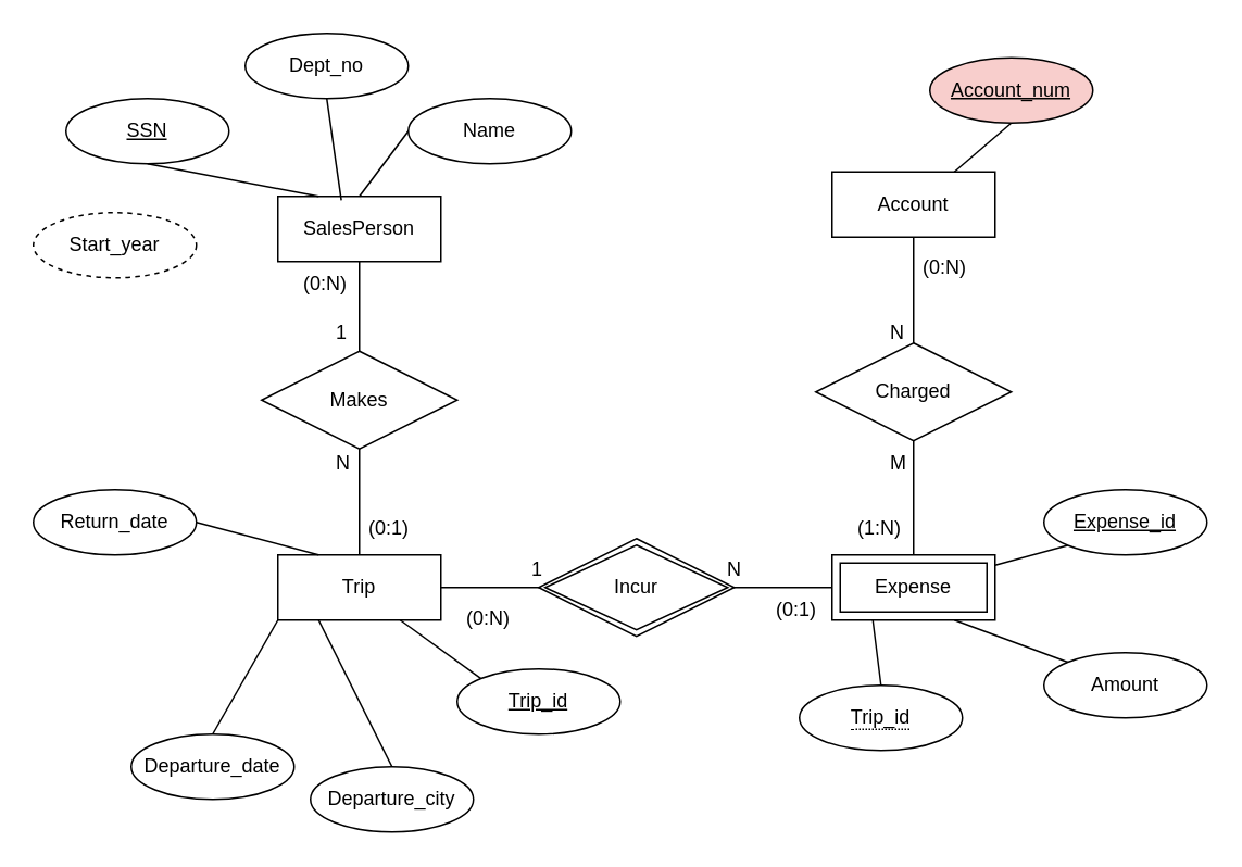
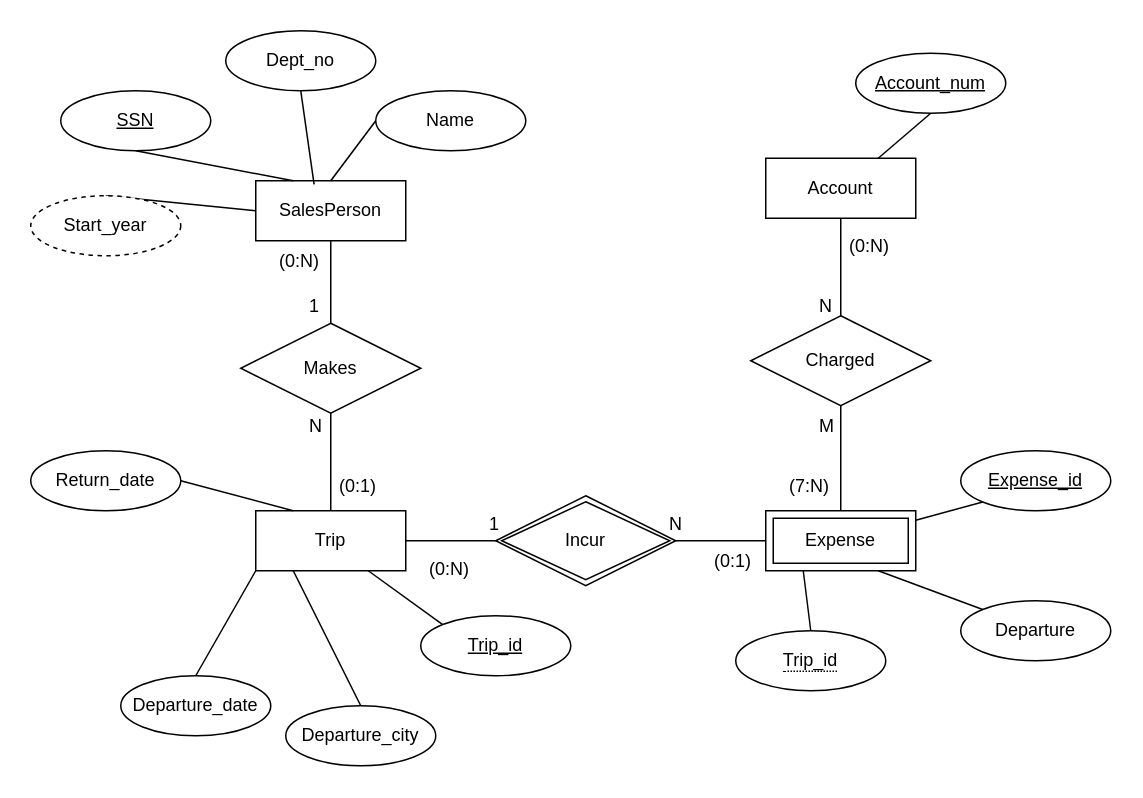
  <mxCell id="0" />
  <mxCell id="1" parent="0" />
  <mxCell id="2" style="rounded=0;orthogonalLoop=1;jettySize=auto;html=1;exitX=0.5;exitY=1;exitDx=0;exitDy=0;entryX=0.5;entryY=0;entryDx=0;entryDy=0;endArrow=none;startFill=0;" parent="1" source="3" target="5" edge="1"><mxGeometry relative="1" as="geometry" /></mxCell>
  <mxCell id="3" value="SalesPerson" style="whiteSpace=wrap;html=1;align=center;" parent="1" vertex="1"><mxGeometry x="170" y="120" width="100" height="40" as="geometry" /></mxCell>
  <mxCell id="4" style="rounded=0;orthogonalLoop=1;jettySize=auto;html=1;exitX=1;exitY=0.5;exitDx=0;exitDy=0;entryX=0;entryY=0.5;entryDx=0;entryDy=0;endArrow=none;startFill=0;" parent="1" source="5" edge="1"><mxGeometry relative="1" as="geometry"><mxPoint x="510" y="360" as="targetPoint" /></mxGeometry></mxCell>
  <mxCell id="5" value="Trip" style="whiteSpace=wrap;html=1;align=center;" parent="1" vertex="1"><mxGeometry x="170" y="340" width="100" height="40" as="geometry" /></mxCell>
  <mxCell id="6" style="rounded=0;orthogonalLoop=1;jettySize=auto;html=1;exitX=0.5;exitY=0;exitDx=0;exitDy=0;entryX=0.5;entryY=1;entryDx=0;entryDy=0;endArrow=none;startFill=0;" parent="1" target="7" edge="1"><mxGeometry relative="1" as="geometry"><mxPoint x="560" y="340" as="sourcePoint" /></mxGeometry></mxCell>
  <mxCell id="7" value="Account" style="whiteSpace=wrap;html=1;align=center;" parent="1" vertex="1"><mxGeometry x="510" y="105" width="100" height="40" as="geometry" /></mxCell>
  <mxCell id="8" style="rounded=0;orthogonalLoop=1;jettySize=auto;html=1;exitX=0.5;exitY=1;exitDx=0;exitDy=0;entryX=0.25;entryY=0;entryDx=0;entryDy=0;endArrow=none;startFill=0;" parent="1" source="9" target="3" edge="1"><mxGeometry relative="1" as="geometry" /></mxCell>
  <mxCell id="9" value="SSN" style="ellipse;whiteSpace=wrap;html=1;align=center;fontStyle=4;" parent="1" vertex="1"><mxGeometry x="40" y="60" width="100" height="40" as="geometry" /></mxCell>
  <mxCell id="10" style="rounded=0;orthogonalLoop=1;jettySize=auto;html=1;exitX=0;exitY=0.5;exitDx=0;exitDy=0;entryX=0.5;entryY=0;entryDx=0;entryDy=0;endArrow=none;startFill=0;" parent="1" source="11" target="3" edge="1"><mxGeometry relative="1" as="geometry" /></mxCell>
  <mxCell id="11" value="Name" style="ellipse;whiteSpace=wrap;html=1;align=center;" parent="1" vertex="1"><mxGeometry x="250" y="60" width="100" height="40" as="geometry" /></mxCell>
+ <mxCell id="12" style="rounded=0;orthogonalLoop=1;jettySize=auto;html=1;exitX=0.5;exitY=0;exitDx=0;exitDy=0;entryX=0;entryY=0.5;entryDx=0;entryDy=0;endArrow=none;startFill=0;" parent="1" source="13" target="3" edge="1"><mxGeometry relative="1" as="geometry" /></mxCell>
  <mxCell id="13" value="Start_year" style="ellipse;whiteSpace=wrap;html=1;align=center;dashed=1;" parent="1" vertex="1"><mxGeometry x="20" y="130" width="100" height="40" as="geometry" /></mxCell>
  <mxCell id="14" value="Dept_no" style="ellipse;whiteSpace=wrap;html=1;align=center;" parent="1" vertex="1"><mxGeometry x="150" y="20" width="100" height="40" as="geometry" /></mxCell>
  <mxCell id="15" style="rounded=0;orthogonalLoop=1;jettySize=auto;html=1;exitX=0;exitY=0;exitDx=0;exitDy=0;entryX=0.75;entryY=1;entryDx=0;entryDy=0;endArrow=none;startFill=0;" parent="1" source="16" target="5" edge="1"><mxGeometry relative="1" as="geometry" /></mxCell>
  <mxCell id="16" value="Trip_id" style="ellipse;whiteSpace=wrap;html=1;align=center;fontStyle=4;" parent="1" vertex="1"><mxGeometry x="280" y="410" width="100" height="40" as="geometry" /></mxCell>
  <mxCell id="17" style="rounded=0;orthogonalLoop=1;jettySize=auto;html=1;exitX=0.5;exitY=0;exitDx=0;exitDy=0;entryX=0;entryY=1;entryDx=0;entryDy=0;endArrow=none;startFill=0;" parent="1" source="18" target="5" edge="1"><mxGeometry relative="1" as="geometry" /></mxCell>
  <mxCell id="18" value="Departure_date" style="ellipse;whiteSpace=wrap;html=1;align=center;" parent="1" vertex="1"><mxGeometry x="80" y="450" width="100" height="40" as="geometry" /></mxCell>
  <mxCell id="19" style="rounded=0;orthogonalLoop=1;jettySize=auto;html=1;exitX=1;exitY=0.5;exitDx=0;exitDy=0;entryX=0.25;entryY=0;entryDx=0;entryDy=0;endArrow=none;startFill=0;" parent="1" source="20" target="5" edge="1"><mxGeometry relative="1" as="geometry" /></mxCell>
  <mxCell id="20" value="Return_date" style="ellipse;whiteSpace=wrap;html=1;align=center;" parent="1" vertex="1"><mxGeometry x="20" y="300" width="100" height="40" as="geometry" /></mxCell>
  <mxCell id="21" style="rounded=0;orthogonalLoop=1;jettySize=auto;html=1;exitX=0.5;exitY=0;exitDx=0;exitDy=0;entryX=0.25;entryY=1;entryDx=0;entryDy=0;endArrow=none;startFill=0;" parent="1" source="22" target="5" edge="1"><mxGeometry relative="1" as="geometry" /></mxCell>
  <mxCell id="22" value="Departure_city" style="ellipse;whiteSpace=wrap;html=1;align=center;" parent="1" vertex="1"><mxGeometry x="190" y="470" width="100" height="40" as="geometry" /></mxCell>
  <mxCell id="23" style="rounded=0;orthogonalLoop=1;jettySize=auto;html=1;exitX=0;exitY=0;exitDx=0;exitDy=0;entryX=0.75;entryY=1;entryDx=0;entryDy=0;endArrow=none;startFill=0;" parent="1" source="24" edge="1"><mxGeometry relative="1" as="geometry"><mxPoint x="585" y="380" as="targetPoint" /></mxGeometry></mxCell>
- <mxCell id="24" value="Amount" style="ellipse;whiteSpace=wrap;html=1;align=center;" parent="1" vertex="1"><mxGeometry x="640" y="400" width="100" height="40" as="geometry" /></mxCell>
+ <mxCell id="24" value="Departure" style="ellipse;whiteSpace=wrap;html=1;align=center;" parent="1" vertex="1"><mxGeometry x="640" y="400" width="100" height="40" as="geometry" /></mxCell>
  <mxCell id="25" style="rounded=0;orthogonalLoop=1;jettySize=auto;html=1;exitX=0;exitY=1;exitDx=0;exitDy=0;endArrow=none;startFill=0;" parent="1" source="26" edge="1"><mxGeometry relative="1" as="geometry"><mxPoint x="610" y="346.34" as="targetPoint" /></mxGeometry></mxCell>
  <mxCell id="26" value="Expense_id" style="ellipse;whiteSpace=wrap;html=1;align=center;fontStyle=4;" parent="1" vertex="1"><mxGeometry x="640" y="300" width="100" height="40" as="geometry" /></mxCell>
  <mxCell id="27" style="rounded=0;orthogonalLoop=1;jettySize=auto;html=1;exitX=0.5;exitY=0;exitDx=0;exitDy=0;entryX=0.25;entryY=1;entryDx=0;entryDy=0;endArrow=none;startFill=0;" parent="1" edge="1"><mxGeometry relative="1" as="geometry"><mxPoint x="540" y="420" as="sourcePoint" /><mxPoint x="535" y="380" as="targetPoint" /></mxGeometry></mxCell>
  <mxCell id="28" style="rounded=0;orthogonalLoop=1;jettySize=auto;html=1;exitX=0.5;exitY=1;exitDx=0;exitDy=0;entryX=0.75;entryY=0;entryDx=0;entryDy=0;endArrow=none;startFill=0;" parent="1" source="29" target="7" edge="1"><mxGeometry relative="1" as="geometry" /></mxCell>
- <mxCell id="29" value="Account_num" style="ellipse;whiteSpace=wrap;html=1;align=center;fontStyle=4;fillColor=#f8cecc;" parent="1" vertex="1"><mxGeometry x="570" y="35" width="100" height="40" as="geometry" /></mxCell>
+ <mxCell id="29" value="Account_num" style="ellipse;whiteSpace=wrap;html=1;align=center;fontStyle=4;" parent="1" vertex="1"><mxGeometry x="570" y="35" width="100" height="40" as="geometry" /></mxCell>
  <mxCell id="30" style="rounded=0;orthogonalLoop=1;jettySize=auto;html=1;exitX=0.5;exitY=1;exitDx=0;exitDy=0;entryX=0.389;entryY=0.061;entryDx=0;entryDy=0;entryPerimeter=0;endArrow=none;startFill=0;" parent="1" source="14" target="3" edge="1"><mxGeometry relative="1" as="geometry" /></mxCell>
  <mxCell id="31" value="(0:N)" style="text;strokeColor=none;fillColor=none;spacingLeft=4;spacingRight=4;overflow=hidden;rotatable=0;points=[[0,0.5],[1,0.5]];portConstraint=eastwest;fontSize=12;whiteSpace=wrap;html=1;" parent="1" vertex="1"><mxGeometry x="180" y="160" width="40" height="30" as="geometry" /></mxCell>
- <mxCell id="32" value="(1:N)" style="text;strokeColor=none;fillColor=none;spacingLeft=4;spacingRight=4;overflow=hidden;rotatable=0;points=[[0,0.5],[1,0.5]];portConstraint=eastwest;fontSize=12;whiteSpace=wrap;html=1;" parent="1" vertex="1"><mxGeometry x="520" y="310" width="40" height="30" as="geometry" /></mxCell>
+ <mxCell id="32" value="(7:N)" style="text;strokeColor=none;fillColor=none;spacingLeft=4;spacingRight=4;overflow=hidden;rotatable=0;points=[[0,0.5],[1,0.5]];portConstraint=eastwest;fontSize=12;whiteSpace=wrap;html=1;" parent="1" vertex="1"><mxGeometry x="520" y="310" width="40" height="30" as="geometry" /></mxCell>
  <mxCell id="33" value="Makes" style="shape=rhombus;perimeter=rhombusPerimeter;whiteSpace=wrap;html=1;align=center;" parent="1" vertex="1"><mxGeometry x="160" y="215" width="120" height="60" as="geometry" /></mxCell>
  <mxCell id="34" value="Charged" style="shape=rhombus;perimeter=rhombusPerimeter;whiteSpace=wrap;html=1;align=center;" parent="1" vertex="1"><mxGeometry x="500" y="210" width="120" height="60" as="geometry" /></mxCell>
  <mxCell id="35" value="1" style="text;strokeColor=none;fillColor=none;spacingLeft=4;spacingRight=4;overflow=hidden;rotatable=0;points=[[0,0.5],[1,0.5]];portConstraint=eastwest;fontSize=12;whiteSpace=wrap;html=1;" parent="1" vertex="1"><mxGeometry x="200" y="190" width="40" height="30" as="geometry" /></mxCell>
  <mxCell id="36" value="N" style="text;strokeColor=none;fillColor=none;spacingLeft=4;spacingRight=4;overflow=hidden;rotatable=0;points=[[0,0.5],[1,0.5]];portConstraint=eastwest;fontSize=12;whiteSpace=wrap;html=1;" parent="1" vertex="1"><mxGeometry x="200" y="270" width="40" height="30" as="geometry" /></mxCell>
  <mxCell id="37" value="1" style="text;strokeColor=none;fillColor=none;spacingLeft=4;spacingRight=4;overflow=hidden;rotatable=0;points=[[0,0.5],[1,0.5]];portConstraint=eastwest;fontSize=12;whiteSpace=wrap;html=1;" parent="1" vertex="1"><mxGeometry x="320" y="335" width="40" height="30" as="geometry" /></mxCell>
  <mxCell id="38" value="N" style="text;strokeColor=none;fillColor=none;spacingLeft=4;spacingRight=4;overflow=hidden;rotatable=0;points=[[0,0.5],[1,0.5]];portConstraint=eastwest;fontSize=12;whiteSpace=wrap;html=1;" parent="1" vertex="1"><mxGeometry x="440" y="335" width="40" height="30" as="geometry" /></mxCell>
  <mxCell id="39" value="N" style="text;strokeColor=none;fillColor=none;spacingLeft=4;spacingRight=4;overflow=hidden;rotatable=0;points=[[0,0.5],[1,0.5]];portConstraint=eastwest;fontSize=12;whiteSpace=wrap;html=1;" parent="1" vertex="1"><mxGeometry x="540" y="190" width="40" height="30" as="geometry" /></mxCell>
  <mxCell id="40" value="M" style="text;strokeColor=none;fillColor=none;spacingLeft=4;spacingRight=4;overflow=hidden;rotatable=0;points=[[0,0.5],[1,0.5]];portConstraint=eastwest;fontSize=12;whiteSpace=wrap;html=1;" parent="1" vertex="1"><mxGeometry x="540" y="270" width="40" height="30" as="geometry" /></mxCell>
  <mxCell id="41" value="&lt;span style=&quot;border-bottom: 1px dotted&quot;&gt;Trip_id&lt;/span&gt;" style="ellipse;whiteSpace=wrap;html=1;align=center;" parent="1" vertex="1"><mxGeometry x="490" y="420" width="100" height="40" as="geometry" /></mxCell>
  <mxCell id="42" value="Incur" style="shape=rhombus;double=1;perimeter=rhombusPerimeter;whiteSpace=wrap;html=1;align=center;" vertex="1" parent="1"><mxGeometry x="330" y="330" width="120" height="60" as="geometry" /></mxCell>
  <mxCell id="43" value="(0:N)" style="text;strokeColor=none;fillColor=none;spacingLeft=4;spacingRight=4;overflow=hidden;rotatable=0;points=[[0,0.5],[1,0.5]];portConstraint=eastwest;fontSize=12;whiteSpace=wrap;html=1;" vertex="1" parent="1"><mxGeometry x="560" y="150" width="40" height="30" as="geometry" /></mxCell>
  <mxCell id="44" value="(0:1)" style="text;strokeColor=none;fillColor=none;spacingLeft=4;spacingRight=4;overflow=hidden;rotatable=0;points=[[0,0.5],[1,0.5]];portConstraint=eastwest;fontSize=12;whiteSpace=wrap;html=1;" vertex="1" parent="1"><mxGeometry x="220" y="310" width="40" height="30" as="geometry" /></mxCell>
  <mxCell id="45" value="(0&lt;span style=&quot;background-color: transparent; color: light-dark(rgb(0, 0, 0), rgb(255, 255, 255));&quot;&gt;:N)&lt;/span&gt;" style="text;strokeColor=none;fillColor=none;spacingLeft=4;spacingRight=4;overflow=hidden;rotatable=0;points=[[0,0.5],[1,0.5]];portConstraint=eastwest;fontSize=12;whiteSpace=wrap;html=1;" vertex="1" parent="1"><mxGeometry x="280" y="365" width="40" height="30" as="geometry" /></mxCell>
  <mxCell id="46" value="(0:1)" style="text;strokeColor=none;fillColor=none;spacingLeft=4;spacingRight=4;overflow=hidden;rotatable=0;points=[[0,0.5],[1,0.5]];portConstraint=eastwest;fontSize=12;whiteSpace=wrap;html=1;" vertex="1" parent="1"><mxGeometry x="470" y="360" width="40" height="30" as="geometry" /></mxCell>
  <mxCell id="47" value="Expense" style="shape=ext;margin=3;double=1;whiteSpace=wrap;html=1;align=center;" vertex="1" parent="1"><mxGeometry x="510" y="340" width="100" height="40" as="geometry" /></mxCell>
